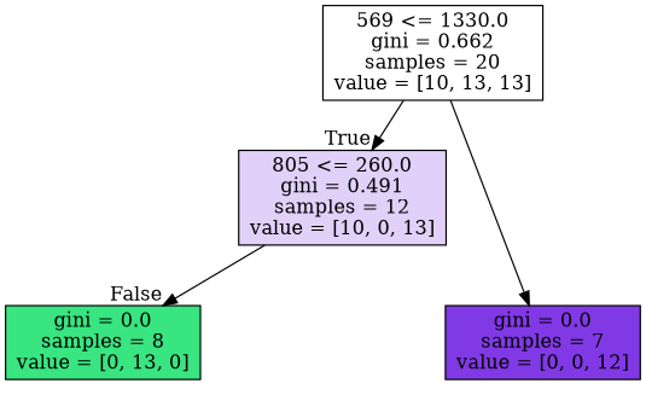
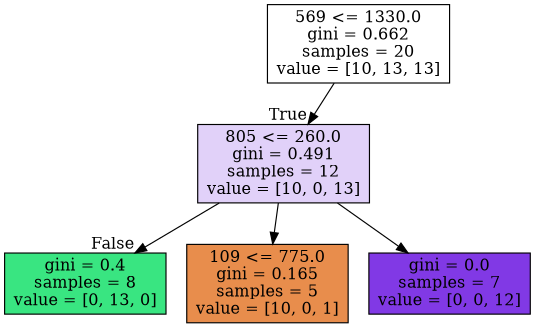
  digraph {
    node [color=black shape=box style=filled]
    n1 [fillcolor="#39e58100" label="569 <= 1330.0\ngini = 0.662\nsamples = 20\nvalue = [10, 13, 13]"]
    n2 [fillcolor="#8139e53b" label="805 <= 260.0\ngini = 0.491\nsamples = 12\nvalue = [10, 0, 13]"]
-   n3 [fillcolor="#39e581ff" label="gini = 0.0\nsamples = 8\nvalue = [0, 13, 0]"]
+   n3 [fillcolor="#39e581ff" label="gini = 0.4\nsamples = 8\nvalue = [0, 13, 0]"]
+   n4 [fillcolor="#e58139e6" label="109 <= 775.0\ngini = 0.165\nsamples = 5\nvalue = [10, 0, 1]"]
    n5 [fillcolor="#8139e5ff" label="gini = 0.0\nsamples = 7\nvalue = [0, 0, 12]"]
    n1 -> n2 [headlabel=True labelangle=45 labeldistance=2.5]
    n2 -> n3 [headlabel=False labelangle=-45 labeldistance=2.5]
-   n1 -> n5
+   n2 -> n4
+   n2 -> n5
  }
